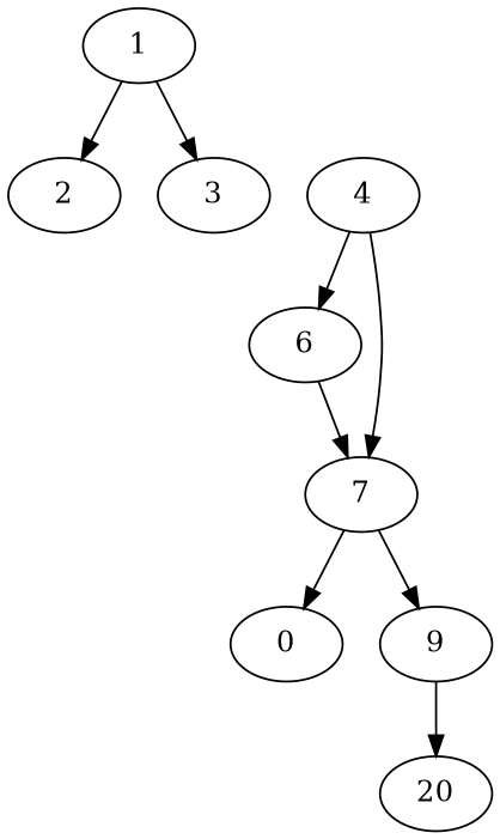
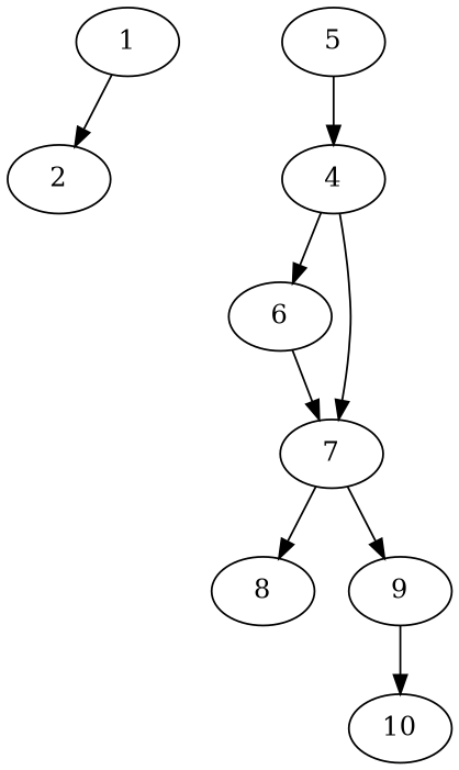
  digraph {
    1
    2
-   3
    4
    6
    7
-   8 [label=0]
+   8
    9
-   10 [label=20]
+   5
+   10
    1 -> 2
-   1 -> 3
    4 -> 6
    4 -> 7
    6 -> 7
    7 -> 8
    7 -> 9
    9 -> 10
+   5 -> 4
  }
